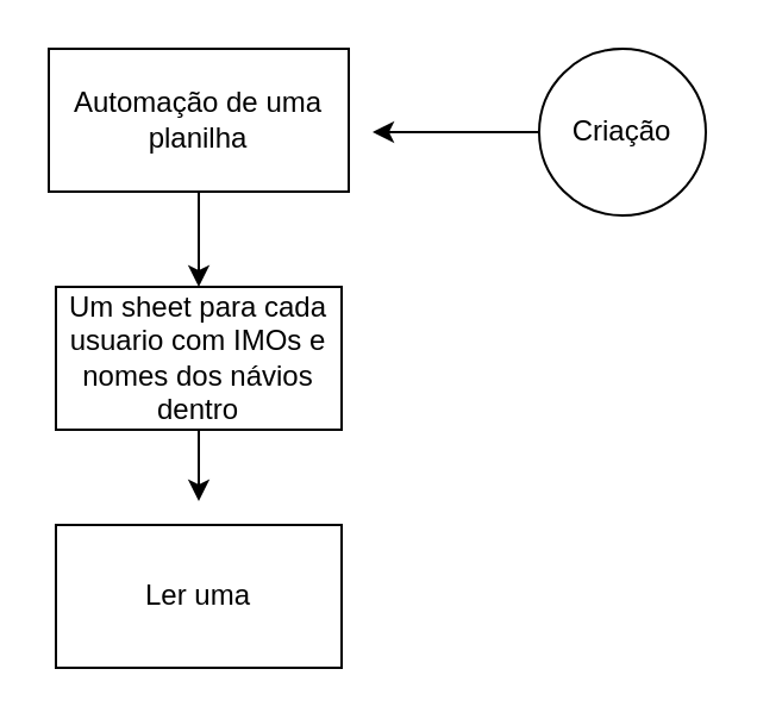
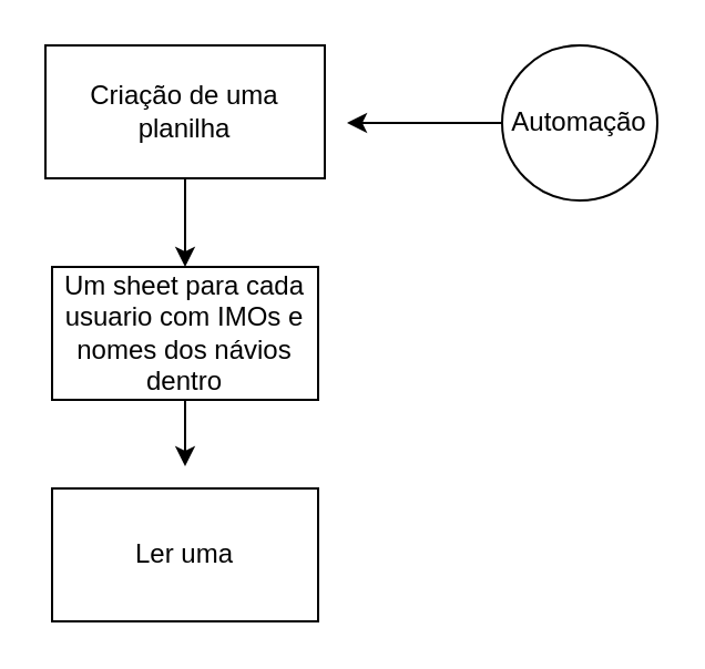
  <mxCell id="0" />
  <mxCell id="1" parent="0" />
  <mxCell id="2" style="edgeStyle=orthogonalEdgeStyle;rounded=0;orthogonalLoop=1;jettySize=auto;html=1;" edge="1" parent="1" source="3"><mxGeometry relative="1" as="geometry"><mxPoint x="156" y="55" as="targetPoint" /></mxGeometry></mxCell>
- <mxCell id="3" value="Criação" style="ellipse;whiteSpace=wrap;html=1;" vertex="1" parent="1"><mxGeometry x="226" y="20" width="70" height="70" as="geometry" /></mxCell>
+ <mxCell id="3" value="Automação" style="ellipse;whiteSpace=wrap;html=1;" vertex="1" parent="1"><mxGeometry x="226" y="20" width="70" height="70" as="geometry" /></mxCell>
  <mxCell id="4" style="edgeStyle=orthogonalEdgeStyle;rounded=0;orthogonalLoop=1;jettySize=auto;html=1;entryX=0.5;entryY=0;entryDx=0;entryDy=0;" edge="1" parent="1" source="5" target="7"><mxGeometry relative="1" as="geometry"><mxPoint x="76" y="110" as="targetPoint" /><Array as="points"><mxPoint x="83" y="110" /><mxPoint x="83" y="110" /></Array></mxGeometry></mxCell>
- <mxCell id="5" value="Automação de uma planilha" style="rounded=0;whiteSpace=wrap;html=1;" vertex="1" parent="1"><mxGeometry x="20" y="20" width="126" height="60" as="geometry" /></mxCell>
+ <mxCell id="5" value="Criação de uma planilha" style="rounded=0;whiteSpace=wrap;html=1;" vertex="1" parent="1"><mxGeometry x="20" y="20" width="126" height="60" as="geometry" /></mxCell>
  <mxCell id="6" style="edgeStyle=orthogonalEdgeStyle;rounded=0;orthogonalLoop=1;jettySize=auto;html=1;" edge="1" parent="1" source="7"><mxGeometry relative="1" as="geometry"><mxPoint x="83" y="210" as="targetPoint" /></mxGeometry></mxCell>
  <mxCell id="7" value="Um sheet para cada usuario com IMOs e nomes dos návios dentro" style="rounded=0;whiteSpace=wrap;html=1;" vertex="1" parent="1"><mxGeometry x="23" y="120" width="120" height="60" as="geometry" /></mxCell>
  <mxCell id="8" value="Ler uma " style="rounded=0;whiteSpace=wrap;html=1;" vertex="1" parent="1"><mxGeometry x="23" y="220" width="120" height="60" as="geometry" /></mxCell>
